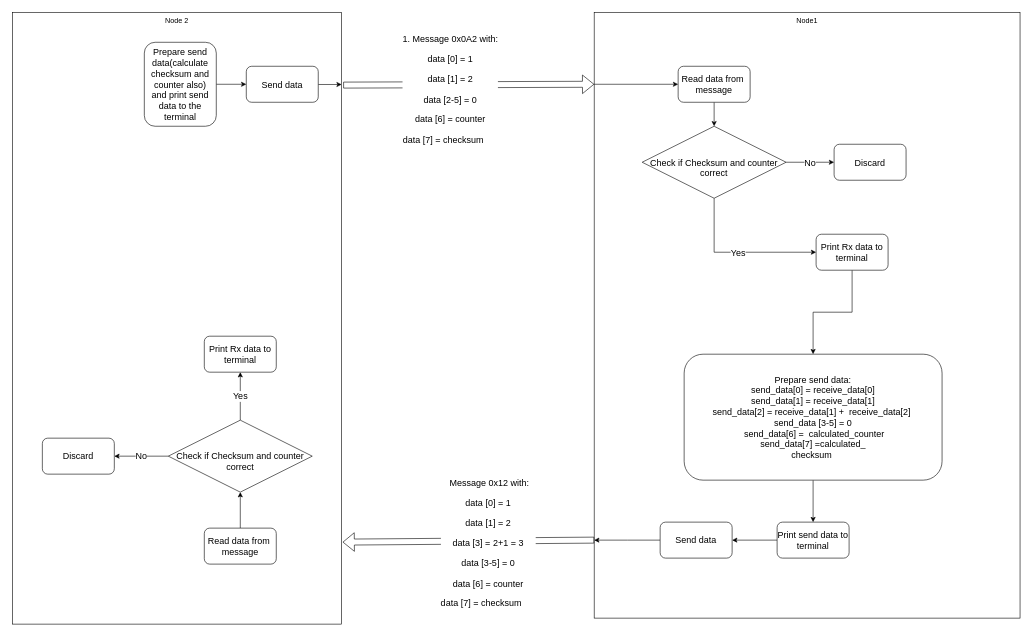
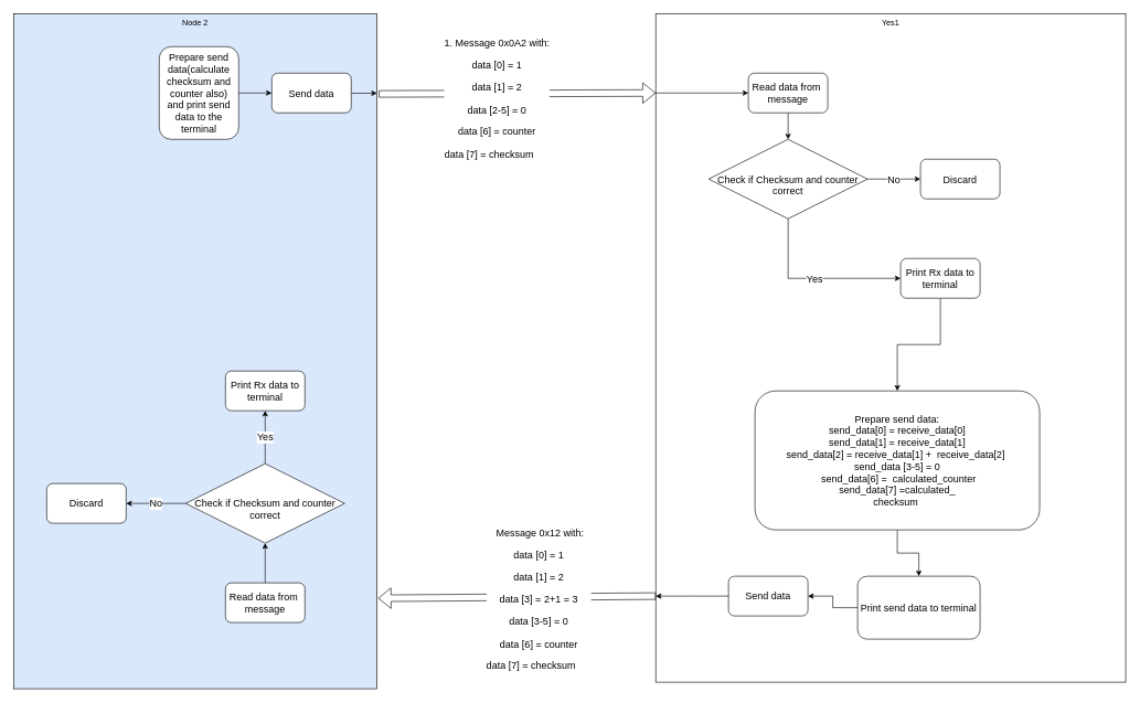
  <mxCell id="0" />
  <mxCell id="1" parent="0" />
- <mxCell id="2" value="Node 2" style="rounded=0;whiteSpace=wrap;html=1;verticalAlign=top;" vertex="1" parent="1"><mxGeometry x="20" y="20" width="549" height="1020" as="geometry" /></mxCell>
- <mxCell id="3" value="Node1" style="rounded=0;whiteSpace=wrap;html=1;horizontal=1;verticalAlign=top;" vertex="1" parent="1"><mxGeometry x="990" y="20" width="710" height="1010" as="geometry" /></mxCell>
+ <mxCell id="2" value="Node 2" style="rounded=0;whiteSpace=wrap;html=1;verticalAlign=top;fillColor=#dae8fc;" vertex="1" parent="1"><mxGeometry x="20" y="20" width="549" height="1020" as="geometry" /></mxCell>
+ <mxCell id="3" value="Yes1" style="rounded=0;whiteSpace=wrap;html=1;horizontal=1;verticalAlign=top;" vertex="1" parent="1"><mxGeometry x="990" y="20" width="710" height="1010" as="geometry" /></mxCell>
  <mxCell id="4" value="" style="shape=flexArrow;endArrow=classic;html=1;rounded=0;exitX=1.005;exitY=0.119;exitDx=0;exitDy=0;exitPerimeter=0;" edge="1" parent="1" source="2"><mxGeometry width="50" height="50" relative="1" as="geometry"><mxPoint x="640" y="250" as="sourcePoint" /><mxPoint x="990" y="140" as="targetPoint" /></mxGeometry></mxCell>
  <mxCell id="5" value="&lt;font style=&quot;font-size: 15px;&quot;&gt;1. Message 0x0A2 with:&lt;br&gt;data [0] = 1&lt;br&gt;data [1] = 2&lt;br&gt;data [2-5] = 0&lt;br&gt;data [6] = counter&lt;br&gt;data [7] = checksum&lt;/font&gt;&amp;nbsp; &amp;nbsp;" style="edgeLabel;html=1;align=center;verticalAlign=middle;resizable=0;points=[];fontSize=28;" vertex="1" connectable="0" parent="4"><mxGeometry x="-0.152" y="-2" relative="1" as="geometry"><mxPoint x="1" y="1" as="offset" /></mxGeometry></mxCell>
  <mxCell id="6" value="No" style="edgeStyle=orthogonalEdgeStyle;rounded=0;orthogonalLoop=1;jettySize=auto;html=1;fontSize=15;" edge="1" parent="1" source="8" target="12"><mxGeometry relative="1" as="geometry"><mxPoint x="1400" y="270" as="targetPoint" /></mxGeometry></mxCell>
  <mxCell id="7" value="Yes" style="edgeStyle=orthogonalEdgeStyle;rounded=0;orthogonalLoop=1;jettySize=auto;html=1;fontSize=15;entryX=0;entryY=0.5;entryDx=0;entryDy=0;" edge="1" parent="1" source="8" target="18"><mxGeometry relative="1" as="geometry"><Array as="points"><mxPoint x="1190" y="420" /></Array></mxGeometry></mxCell>
  <mxCell id="8" value="&lt;br&gt;Check if Checksum and counter correct" style="rhombus;whiteSpace=wrap;html=1;fontSize=15;" vertex="1" parent="1"><mxGeometry x="1070" y="210" width="240" height="120" as="geometry" /></mxCell>
  <mxCell id="9" value="" style="endArrow=classic;html=1;rounded=0;fontSize=15;entryX=0;entryY=0.5;entryDx=0;entryDy=0;" edge="1" parent="1" target="11"><mxGeometry width="50" height="50" relative="1" as="geometry"><mxPoint x="990" y="140" as="sourcePoint" /><mxPoint x="690" y="310" as="targetPoint" /></mxGeometry></mxCell>
  <mxCell id="10" value="" style="edgeStyle=orthogonalEdgeStyle;rounded=0;orthogonalLoop=1;jettySize=auto;html=1;fontSize=15;" edge="1" parent="1" source="11" target="8"><mxGeometry relative="1" as="geometry" /></mxCell>
  <mxCell id="11" value="Read data from&amp;nbsp; message" style="rounded=1;whiteSpace=wrap;html=1;fontSize=15;" vertex="1" parent="1"><mxGeometry x="1130" y="110" width="120" height="60" as="geometry" /></mxCell>
  <mxCell id="12" value="Discard" style="rounded=1;whiteSpace=wrap;html=1;fontSize=15;" vertex="1" parent="1"><mxGeometry x="1390" y="240" width="120" height="60" as="geometry" /></mxCell>
  <mxCell id="13" style="edgeStyle=orthogonalEdgeStyle;rounded=0;orthogonalLoop=1;jettySize=auto;html=1;fontSize=15;" edge="1" parent="1" source="14" target="20"><mxGeometry relative="1" as="geometry" /></mxCell>
  <mxCell id="14" value="Prepare send data:&lt;br&gt;send_data[0] = receive_data[0]&lt;br&gt;send_data[1] = receive_data[1]&lt;br&gt;send_data[2] = receive_data[1] +&amp;nbsp;&amp;nbsp;receive_data[2]&amp;nbsp;&lt;br&gt;send_data [3-5] = 0&lt;br&gt;&amp;nbsp;send_data[6] =&amp;nbsp; calculated_counter&lt;br&gt;send_data[7] =calculated_&lt;br&gt;checksum&amp;nbsp;" style="rounded=1;whiteSpace=wrap;html=1;fontSize=15;" vertex="1" parent="1"><mxGeometry x="1140" y="590" width="430" height="210" as="geometry" /></mxCell>
  <mxCell id="15" value="" style="shape=flexArrow;endArrow=classic;html=1;rounded=0;entryX=1.003;entryY=0.866;entryDx=0;entryDy=0;entryPerimeter=0;" edge="1" parent="1" target="2"><mxGeometry width="50" height="50" relative="1" as="geometry"><mxPoint x="990" y="900" as="sourcePoint" /><mxPoint x="800" y="760" as="targetPoint" /></mxGeometry></mxCell>
  <mxCell id="16" value="&lt;font style=&quot;font-size: 15px;&quot;&gt;&amp;nbsp;Message 0x12 with:&lt;br&gt;data [0] = 1&lt;br&gt;data [1] = 2&lt;br&gt;data [3] = 2+1 = 3&lt;br&gt;data [3-5] = 0&lt;br&gt;data [6] = counter&lt;br&gt;data [7] = checksum&lt;/font&gt;&amp;nbsp; &amp;nbsp;" style="edgeLabel;html=1;align=center;verticalAlign=middle;resizable=0;points=[];fontSize=28;" vertex="1" connectable="0" parent="15"><mxGeometry x="-0.152" y="-2" relative="1" as="geometry"><mxPoint x="1" y="1" as="offset" /></mxGeometry></mxCell>
  <mxCell id="17" style="edgeStyle=orthogonalEdgeStyle;rounded=0;orthogonalLoop=1;jettySize=auto;html=1;fontSize=15;" edge="1" parent="1" source="18" target="14"><mxGeometry relative="1" as="geometry" /></mxCell>
  <mxCell id="18" value="Print Rx data to terminal" style="rounded=1;whiteSpace=wrap;html=1;fontSize=15;" vertex="1" parent="1"><mxGeometry x="1360" y="390" width="120" height="60" as="geometry" /></mxCell>
  <mxCell id="19" style="edgeStyle=orthogonalEdgeStyle;rounded=0;orthogonalLoop=1;jettySize=auto;html=1;entryX=1;entryY=0.5;entryDx=0;entryDy=0;fontSize=15;" edge="1" parent="1" source="20" target="22"><mxGeometry relative="1" as="geometry" /></mxCell>
- <mxCell id="20" value="Print send data to terminal" style="rounded=1;whiteSpace=wrap;html=1;fontSize=15;" vertex="1" parent="1"><mxGeometry x="1295" y="870" width="120" height="60" as="geometry" /></mxCell>
+ <mxCell id="20" value="Print send data to terminal" style="rounded=1;whiteSpace=wrap;html=1;fontSize=15;" vertex="1" parent="1"><mxGeometry x="1295" y="870" width="185" height="95" as="geometry" /></mxCell>
  <mxCell id="21" style="edgeStyle=orthogonalEdgeStyle;rounded=0;orthogonalLoop=1;jettySize=auto;html=1;fontSize=15;" edge="1" parent="1" source="22"><mxGeometry relative="1" as="geometry"><mxPoint x="990" y="900" as="targetPoint" /></mxGeometry></mxCell>
  <mxCell id="22" value="Send data" style="rounded=1;whiteSpace=wrap;html=1;fontSize=15;" vertex="1" parent="1"><mxGeometry x="1100" y="870" width="120" height="60" as="geometry" /></mxCell>
  <mxCell id="23" value="" style="edgeStyle=orthogonalEdgeStyle;rounded=0;orthogonalLoop=1;jettySize=auto;html=1;fontSize=15;" edge="1" parent="1" source="24" target="26"><mxGeometry relative="1" as="geometry" /></mxCell>
  <mxCell id="24" value="Prepare send data(calculate checksum and counter also)&lt;br&gt;and print send data to the terminal" style="rounded=1;whiteSpace=wrap;html=1;fontSize=15;" vertex="1" parent="1"><mxGeometry x="240" y="70" width="120" height="140" as="geometry" /></mxCell>
  <mxCell id="25" style="edgeStyle=orthogonalEdgeStyle;rounded=0;orthogonalLoop=1;jettySize=auto;html=1;entryX=1;entryY=0.118;entryDx=0;entryDy=0;entryPerimeter=0;fontSize=15;" edge="1" parent="1" source="26" target="2"><mxGeometry relative="1" as="geometry"><Array as="points"><mxPoint x="530" y="140" /><mxPoint x="530" y="140" /></Array></mxGeometry></mxCell>
  <mxCell id="26" value="Send data" style="rounded=1;whiteSpace=wrap;html=1;fontSize=15;" vertex="1" parent="1"><mxGeometry x="410" y="110" width="120" height="60" as="geometry" /></mxCell>
  <mxCell id="27" style="edgeStyle=orthogonalEdgeStyle;rounded=0;orthogonalLoop=1;jettySize=auto;html=1;entryX=0.5;entryY=1;entryDx=0;entryDy=0;fontSize=15;" edge="1" parent="1" source="28" target="31"><mxGeometry relative="1" as="geometry" /></mxCell>
  <mxCell id="28" value="Read data from&amp;nbsp; message" style="rounded=1;whiteSpace=wrap;html=1;fontSize=15;" vertex="1" parent="1"><mxGeometry x="340" y="880" width="120" height="60" as="geometry" /></mxCell>
  <mxCell id="29" value="No" style="edgeStyle=orthogonalEdgeStyle;rounded=0;orthogonalLoop=1;jettySize=auto;html=1;entryX=1;entryY=0.5;entryDx=0;entryDy=0;fontSize=15;" edge="1" parent="1" source="31" target="32"><mxGeometry relative="1" as="geometry" /></mxCell>
  <mxCell id="30" value="Yes" style="edgeStyle=orthogonalEdgeStyle;rounded=0;orthogonalLoop=1;jettySize=auto;html=1;entryX=0.5;entryY=1;entryDx=0;entryDy=0;fontSize=15;" edge="1" parent="1" source="31" target="33"><mxGeometry relative="1" as="geometry" /></mxCell>
  <mxCell id="31" value="&lt;br&gt;Check if Checksum and counter correct" style="rhombus;whiteSpace=wrap;html=1;fontSize=15;" vertex="1" parent="1"><mxGeometry x="280" y="700" width="240" height="120" as="geometry" /></mxCell>
  <mxCell id="32" value="Discard" style="rounded=1;whiteSpace=wrap;html=1;fontSize=15;" vertex="1" parent="1"><mxGeometry y="730" width="120" height="60" as="geometry" x="70" /></mxCell>
  <mxCell id="33" value="Print Rx data to terminal" style="rounded=1;whiteSpace=wrap;html=1;fontSize=15;" vertex="1" parent="1"><mxGeometry x="340" y="560" width="120" height="60" as="geometry" /></mxCell>
